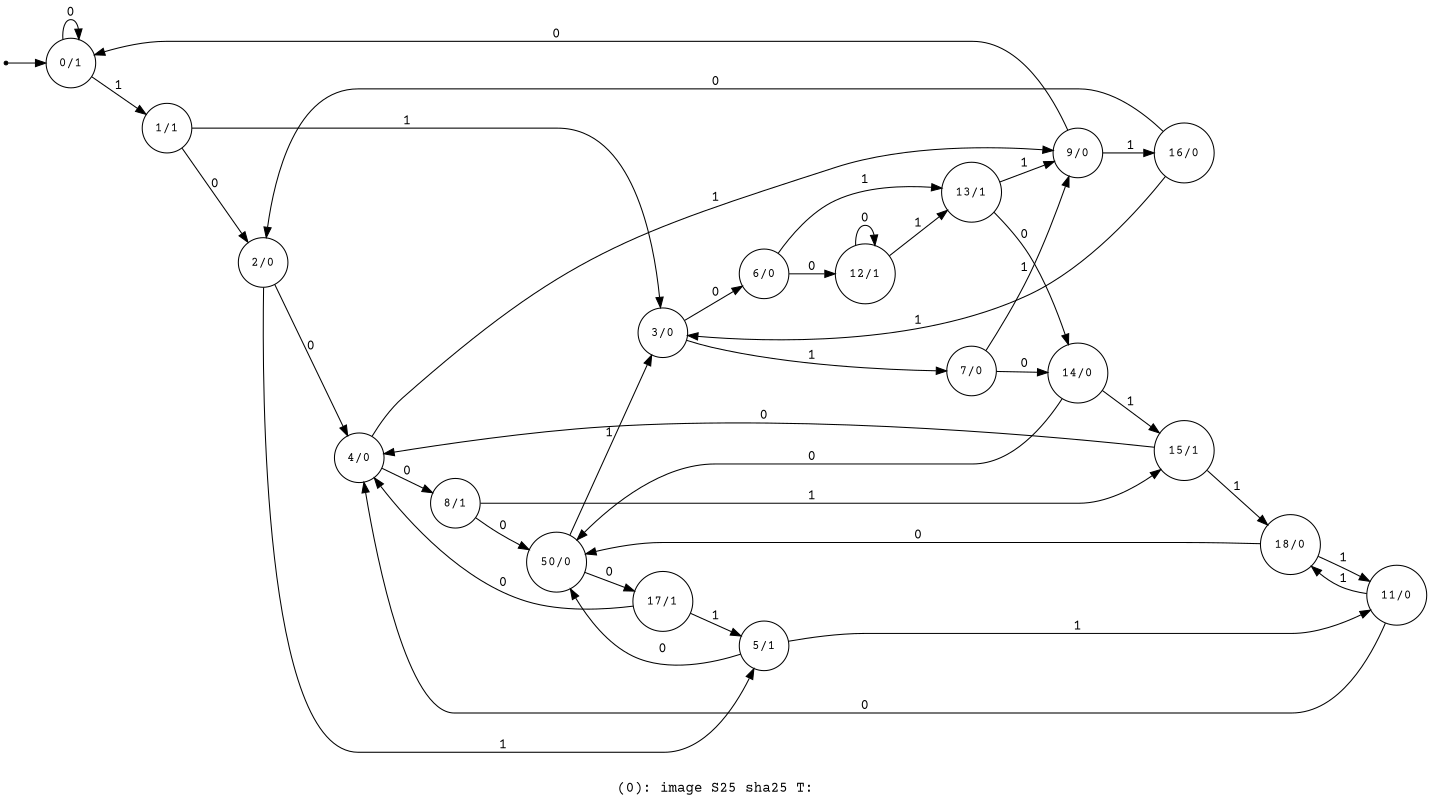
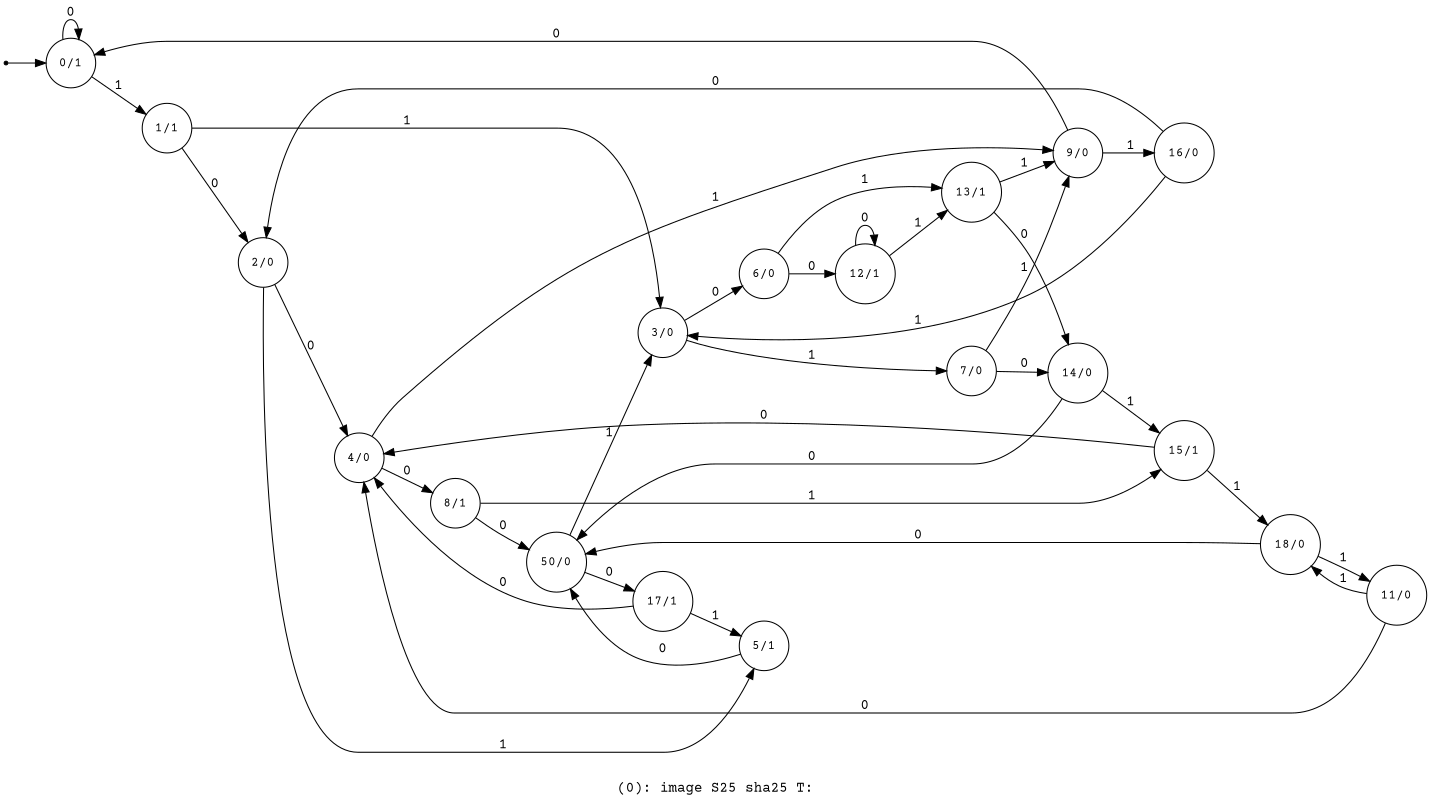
  digraph {
    fontname="Courier Prime"
    label="(0): image S25 sha25 T:"
    rankdir=LR
    node [fontname="Courier Prime" fontsize=12 shape=circle]
    edge [fontname="Courier Prime"]
    n1 [label="0/1"]
    n2 [label="1/1"]
    n3 [label="2/0"]
    n4 [label="3/0"]
    n5 [label="4/0"]
    n6 [label="5/1"]
    n7 [label="6/0"]
    n8 [label="7/0"]
    n9 [label="8/1"]
    n10 [label="9/0"]
    n11 [label="50/0"]
    n12 [label="11/0"]
    n13 [label="12/1"]
    n14 [label="13/1"]
    n15 [label="14/0"]
    n16 [label="15/1"]
    n17 [label="16/0"]
    n18 [label="17/1"]
    n19 [label="18/0"]
    n20 [label="18/0" shape=point]
    n1 -> n1 [label=0]
    n1 -> n2 [label=1]
    n2 -> n3 [label=0]
    n2 -> n4 [label=1]
    n3 -> n5 [label=0]
    n3 -> n6 [label=1]
    n4 -> n7 [label=0]
    n4 -> n8 [label=1]
    n5 -> n9 [label=0]
    n5 -> n10 [label=1]
    n6 -> n11 [label=0]
-   n6 -> n12 [label=1]
    n7 -> n13 [label=0]
    n7 -> n14 [label=1]
    n8 -> n10 [label=1]
    n8 -> n15 [label=0]
    n9 -> n11 [label=0]
    n9 -> n16 [label=1]
    n10 -> n1 [label=0]
    n10 -> n17 [label=1]
    n11 -> n4 [label=1]
    n11 -> n18 [label=0]
    n12 -> n5 [label=0]
    n12 -> n19 [label=1]
    n13 -> n13 [label=0]
    n13 -> n14 [label=1]
    n14 -> n10 [label=1]
    n14 -> n15 [label=0]
    n15 -> n11 [label=0]
    n15 -> n16 [label=1]
    n16 -> n5 [label=0]
    n16 -> n19 [label=1]
    n17 -> n3 [label=0]
    n17 -> n4 [label=1]
    n18 -> n5 [label=0]
    n18 -> n6 [label=1]
    n19 -> n11 [label=0]
    n19 -> n12 [label=1]
    n20 -> n1
  }
